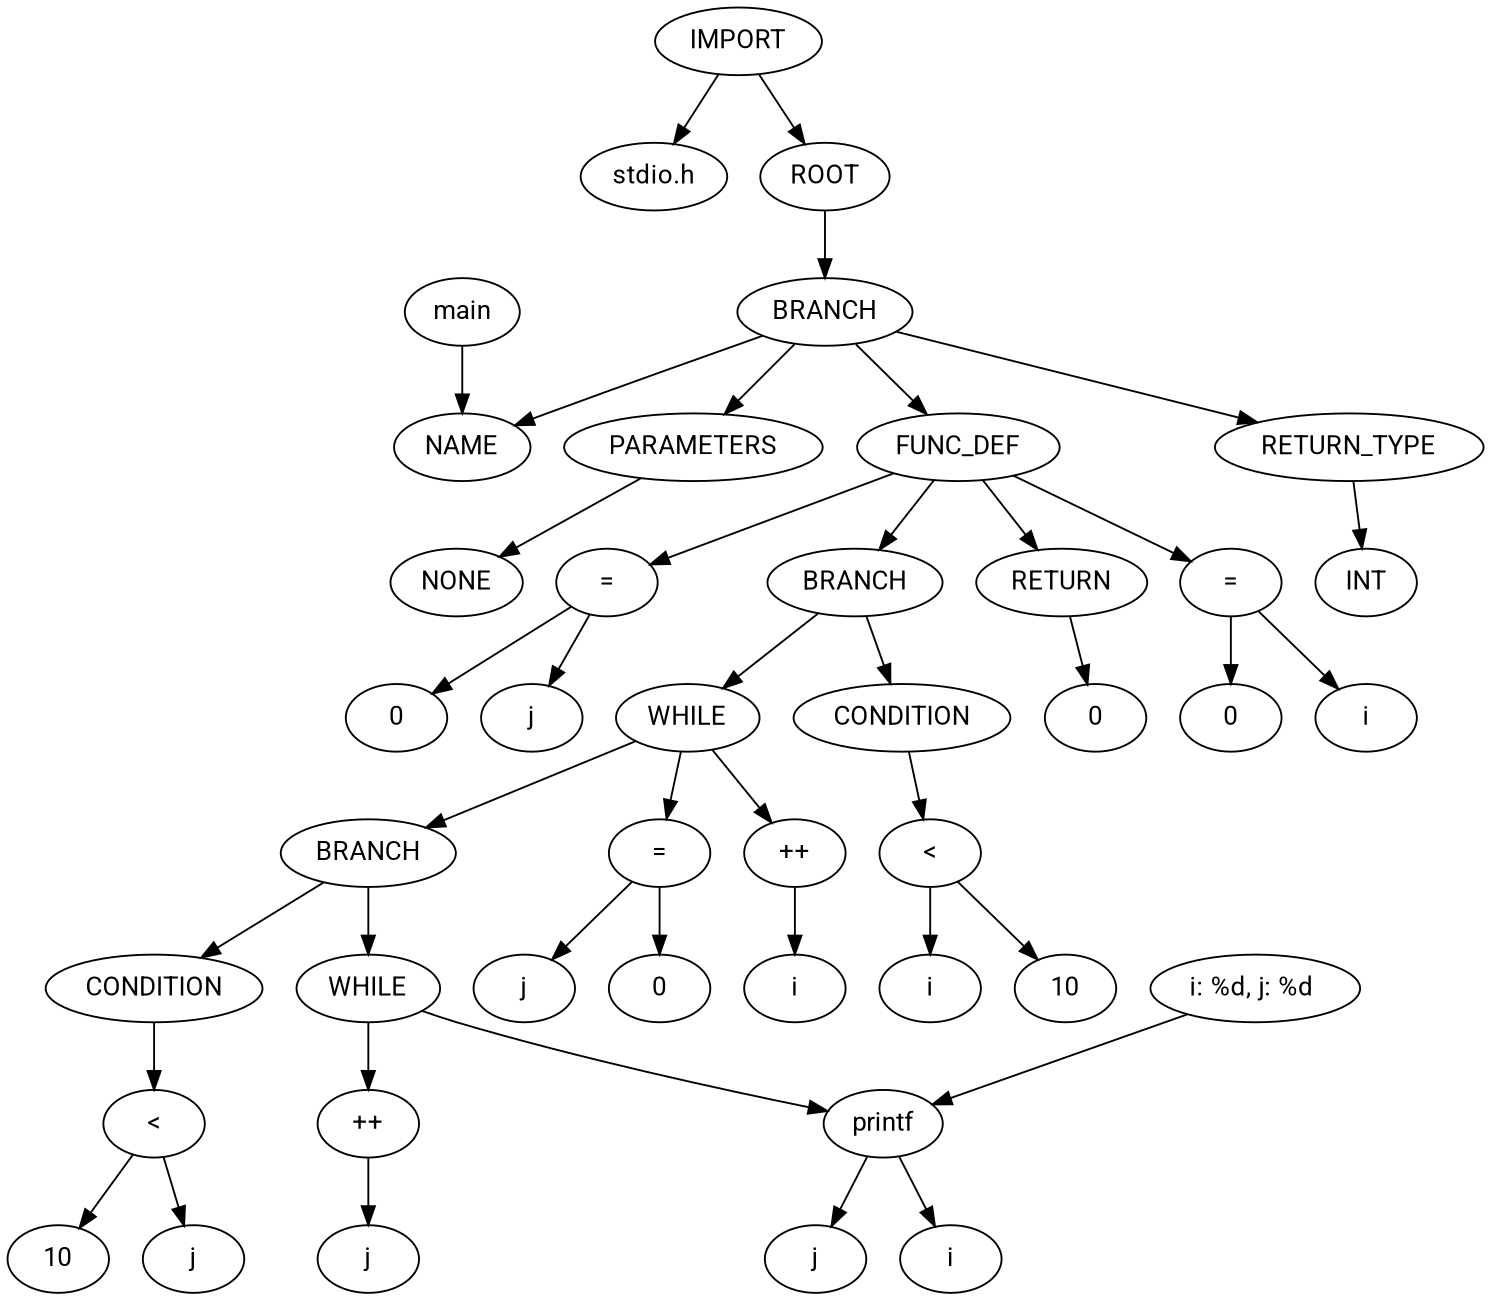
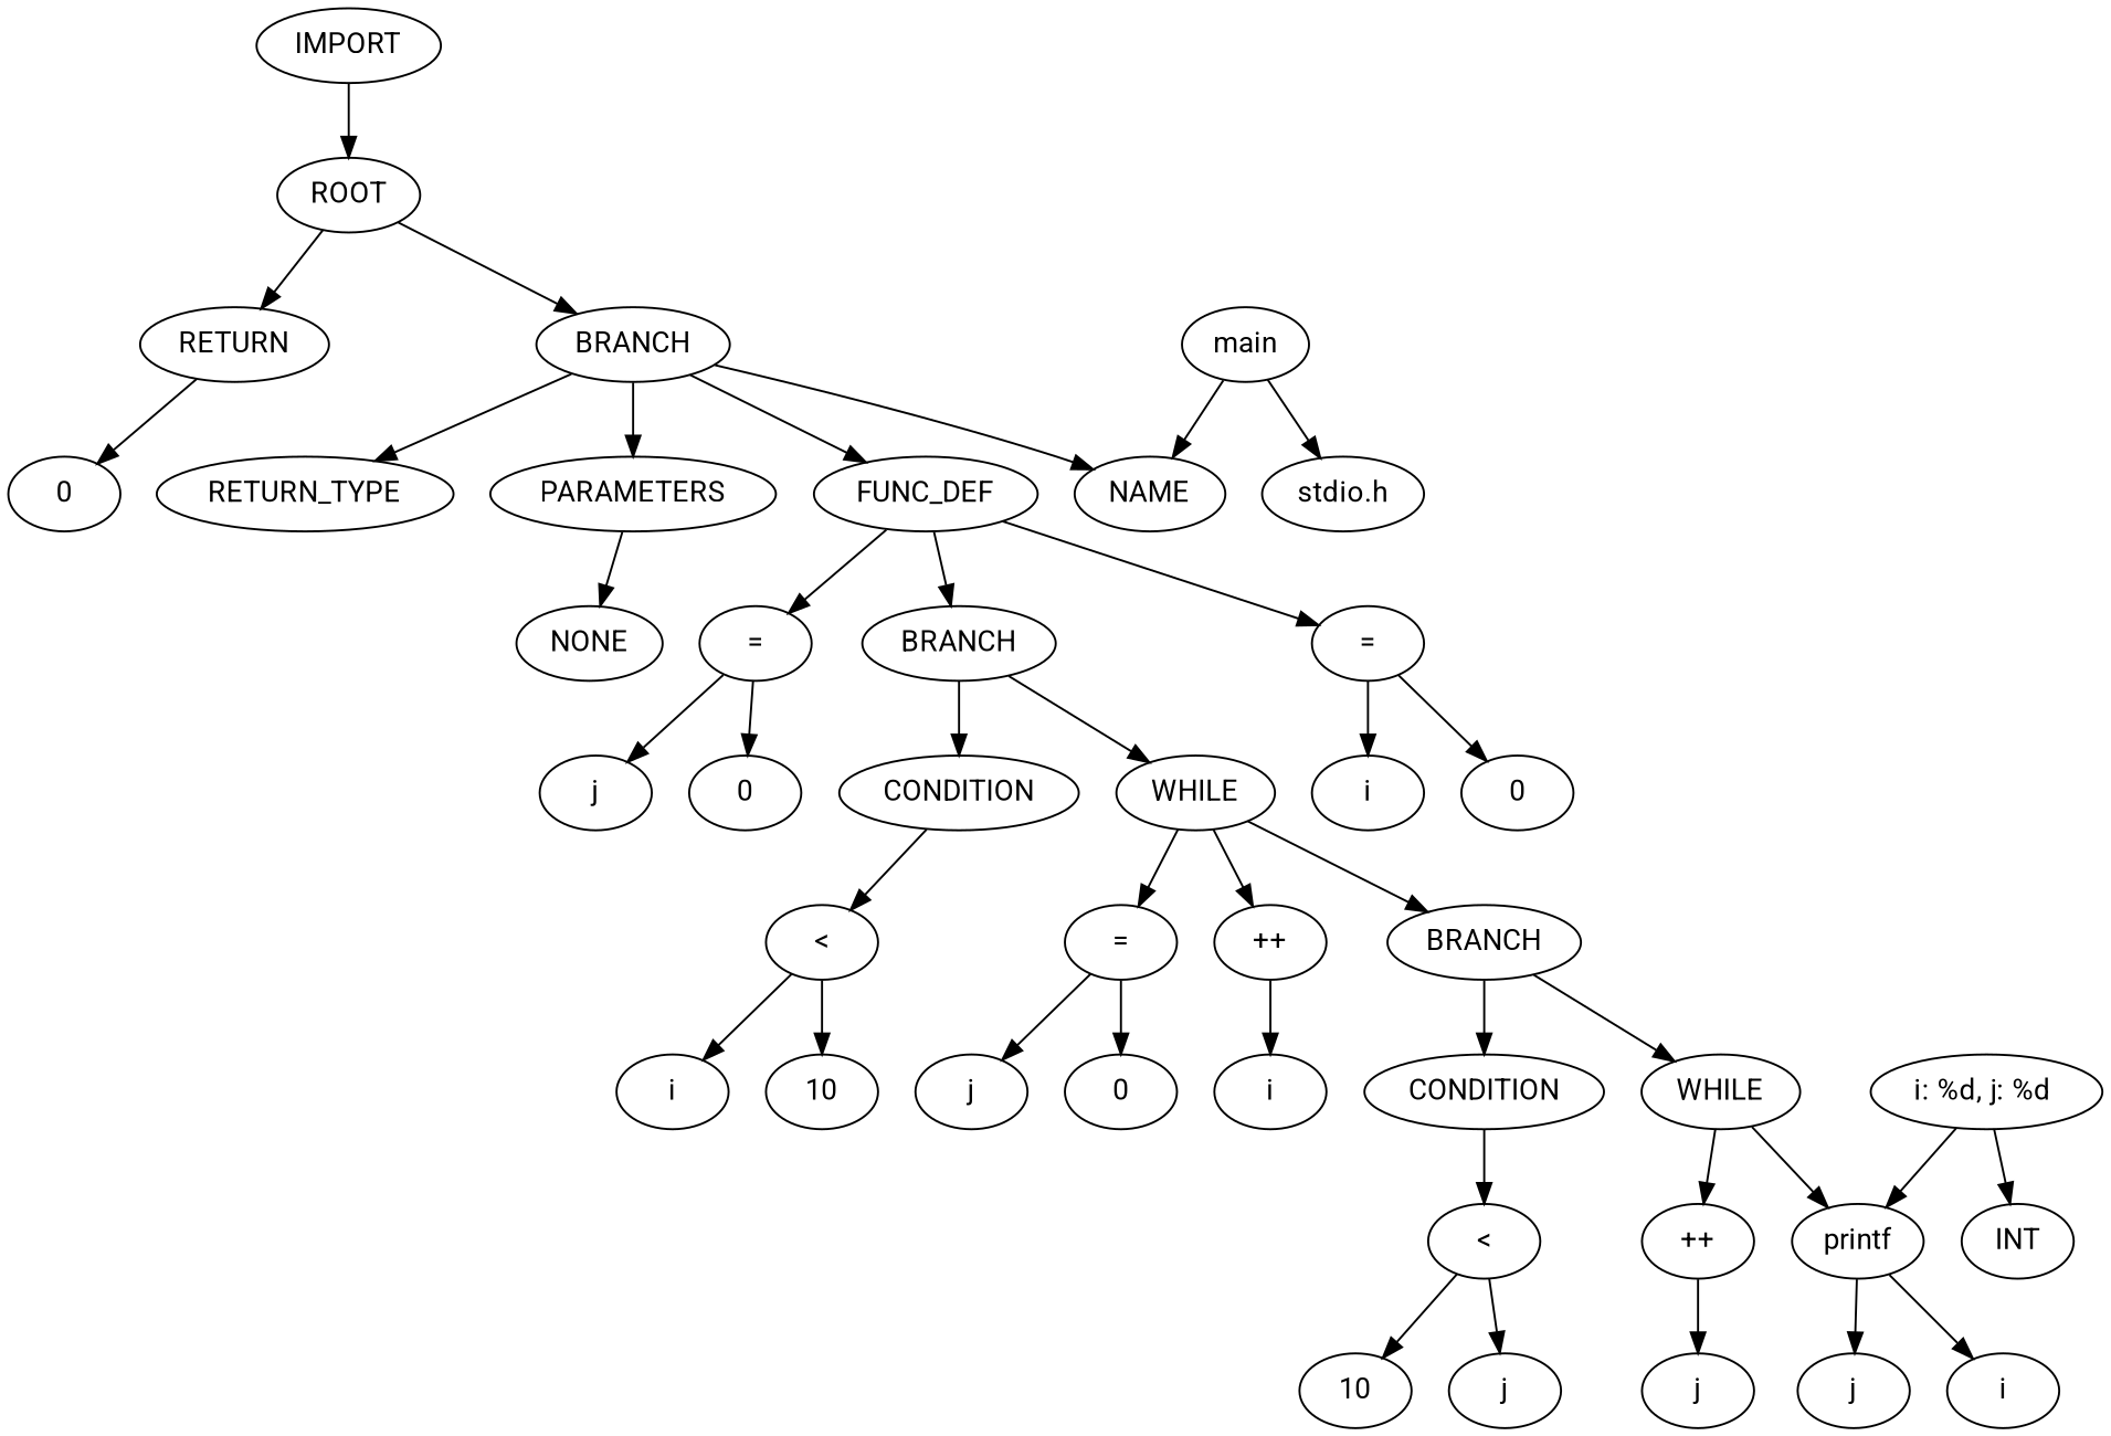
  strict digraph {
    fontname=Roboto
    node [fontname=Roboto]
    edge [fontname=Roboto]
    n1 [label=IMPORT]
    n2 [label="stdio.h"]
    ROOT
    n4 [label=BRANCH]
    n5 [label=RETURN_TYPE]
    n6 [label=NAME]
    n7 [label=PARAMETERS]
    n8 [label=FUNC_DEF]
    n9 [label=INT]
    n10 [label=NONE]
    n11 [label="="]
    n12 [label="="]
    n13 [label=BRANCH]
    n14 [label=RETURN]
    n15 [label=main]
    n16 [label=i]
    n17 [label=0]
    n18 [label=j]
    n19 [label=0]
    n20 [label=CONDITION]
    n21 [label=WHILE]
    n22 [label=0]
    n23 [label="<"]
    n24 [label=BRANCH]
    n25 [label="="]
    n26 [label="++"]
    n27 [label=i]
    n28 [label=10]
    n29 [label=CONDITION]
    n30 [label=WHILE]
    n31 [label=j]
    n32 [label=0]
    n33 [label=i]
    n34 [label="<"]
    n35 [label=printf]
    n36 [label="++"]
    n37 [label=j]
    n38 [label=10]
    n39 [label=i]
    n40 [label=j]
    n41 [label=j]
    n42 [label="i: %d, j: %d \n"]
-   n1 -> n2
+   n15 -> n2
    n1 -> ROOT
    ROOT -> n4
    n4 -> n5
    n4 -> n6
    n4 -> n7
    n4 -> n8
-   n5 -> n9
+   n42 -> n9
    n7 -> n10
    n8 -> n11
    n8 -> n12
    n8 -> n13
-   n8 -> n14
+   ROOT -> n14
    n11 -> n16
    n11 -> n17
    n12 -> n18
    n12 -> n19
    n13 -> n20
    n13 -> n21
    n14 -> n22
    n15 -> n6
    n20 -> n23
    n21 -> n24
    n21 -> n25
    n21 -> n26
    n23 -> n27
    n23 -> n28
    n24 -> n29
    n24 -> n30
    n25 -> n31
    n25 -> n32
    n26 -> n33
    n29 -> n34
    n30 -> n35
    n30 -> n36
    n34 -> n37
    n34 -> n38
    n35 -> n39
    n35 -> n40
    n36 -> n41
    n42 -> n35
  }
